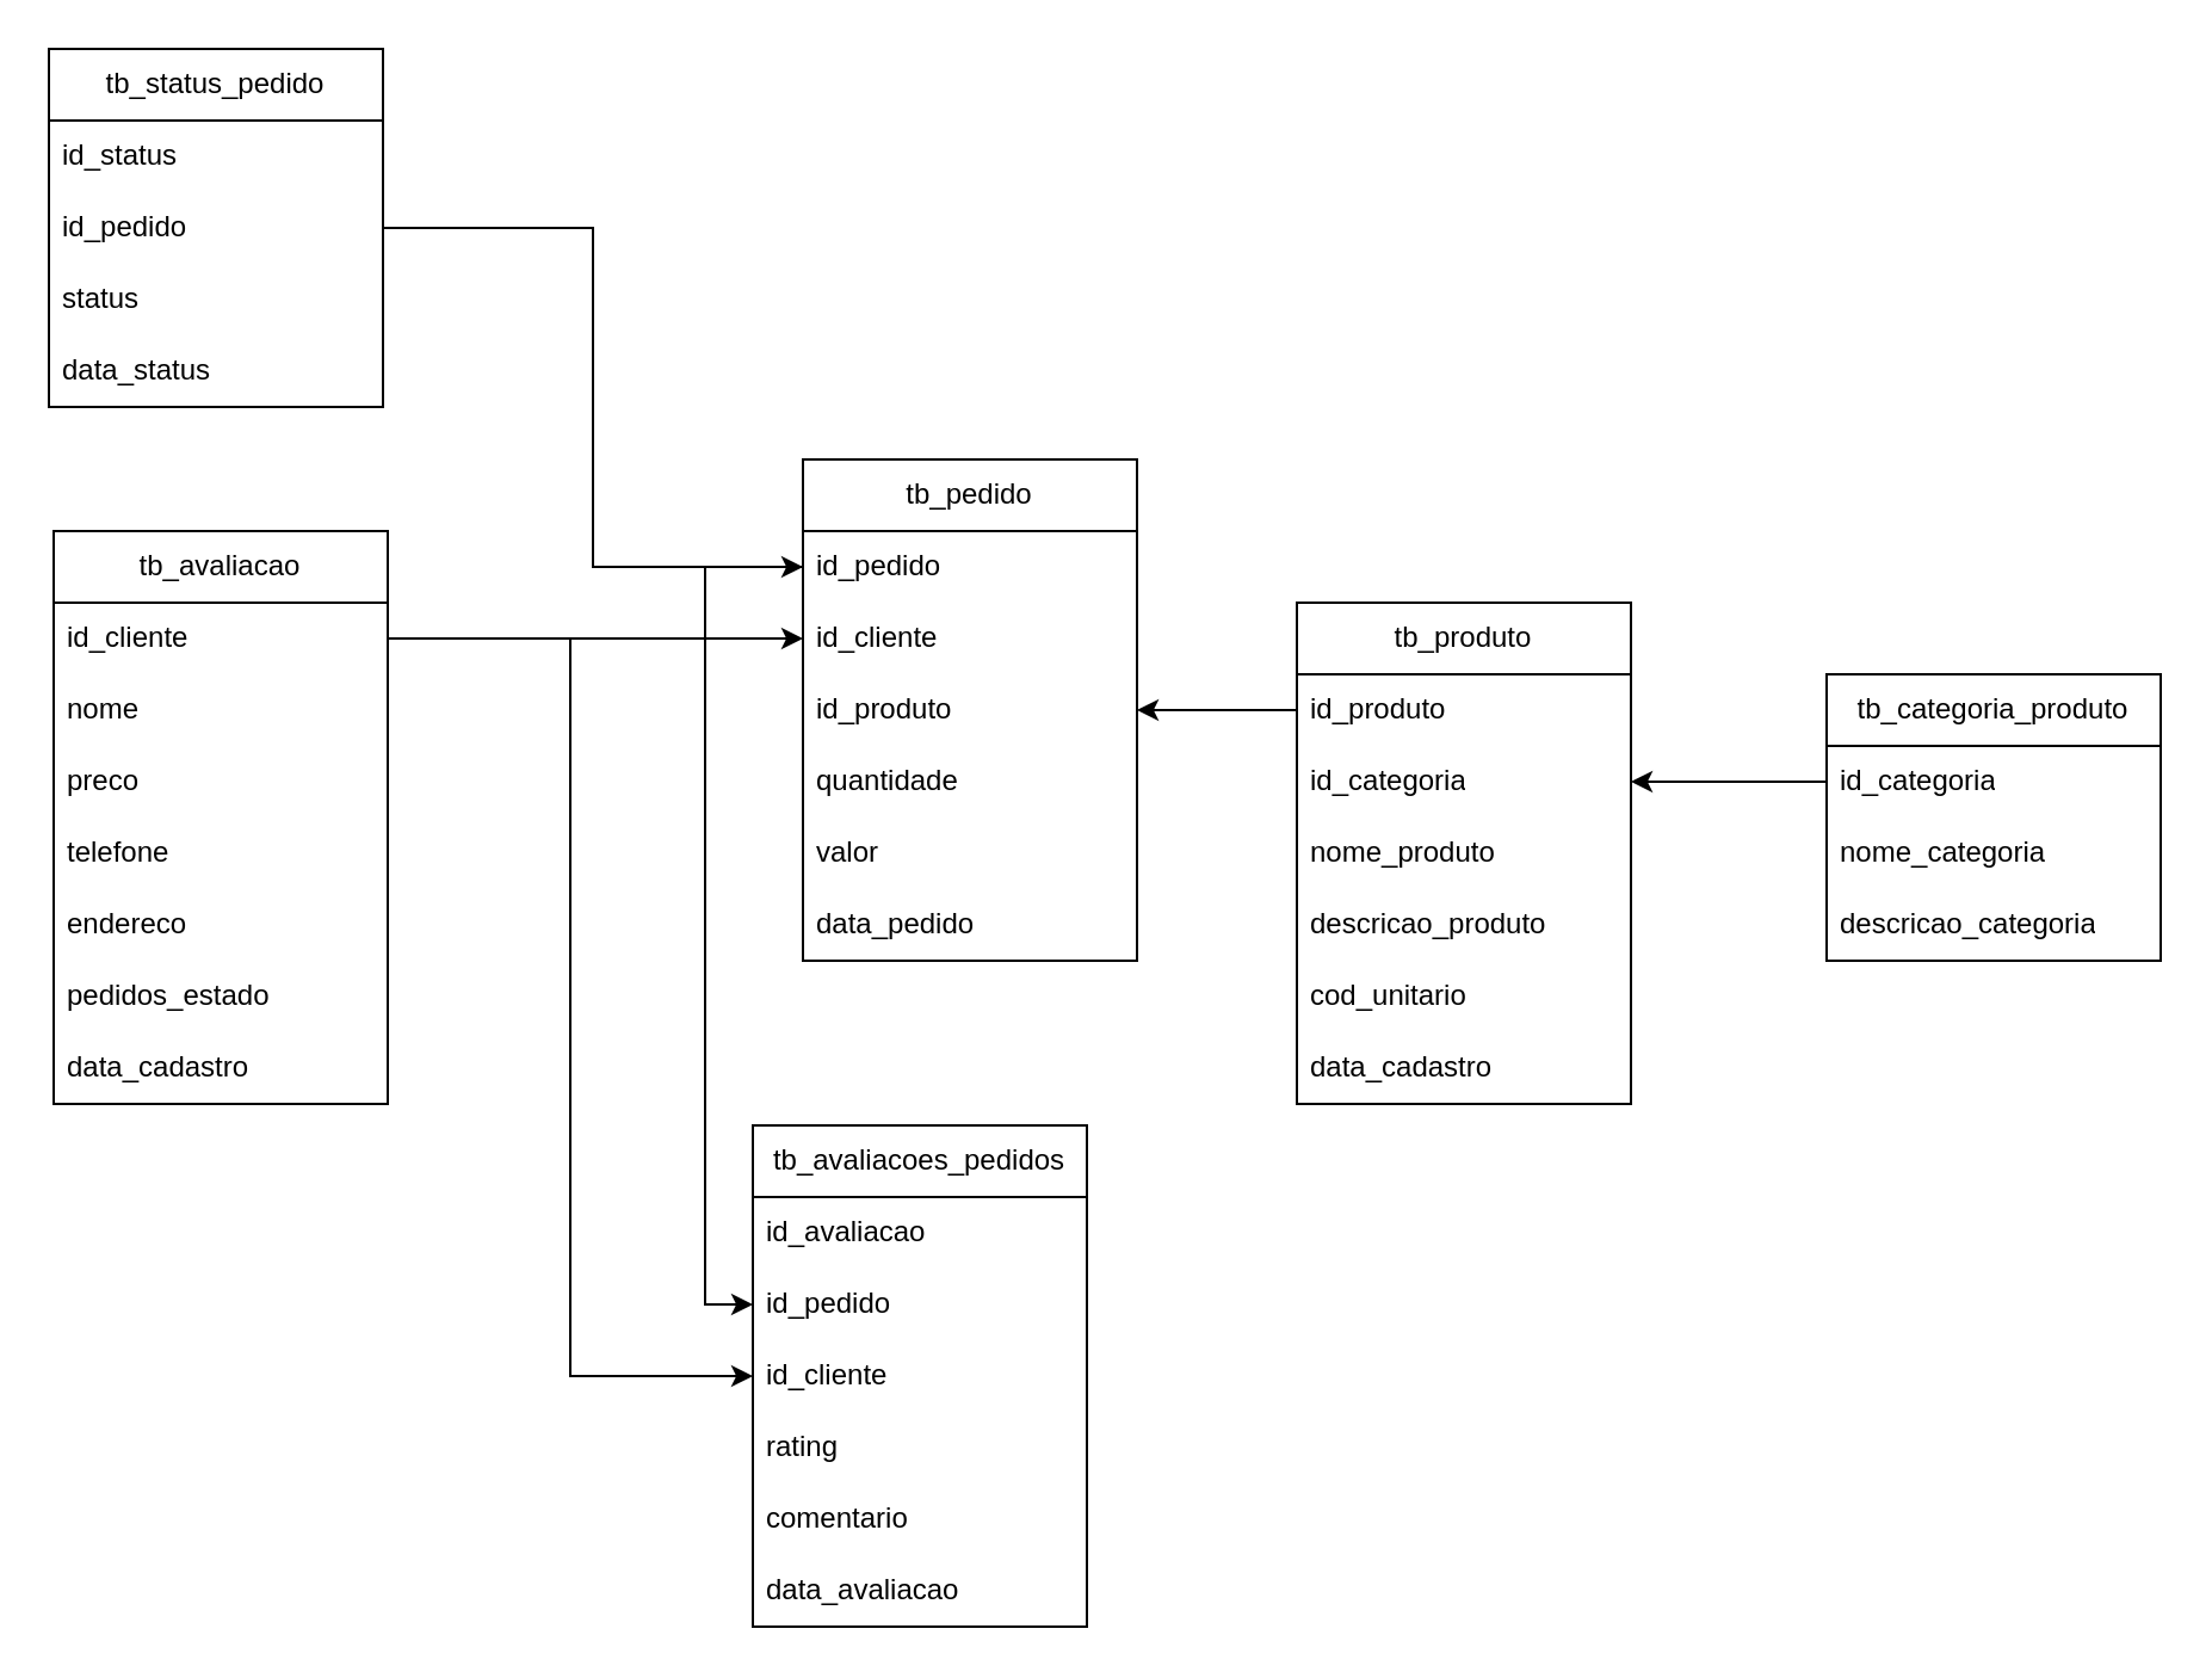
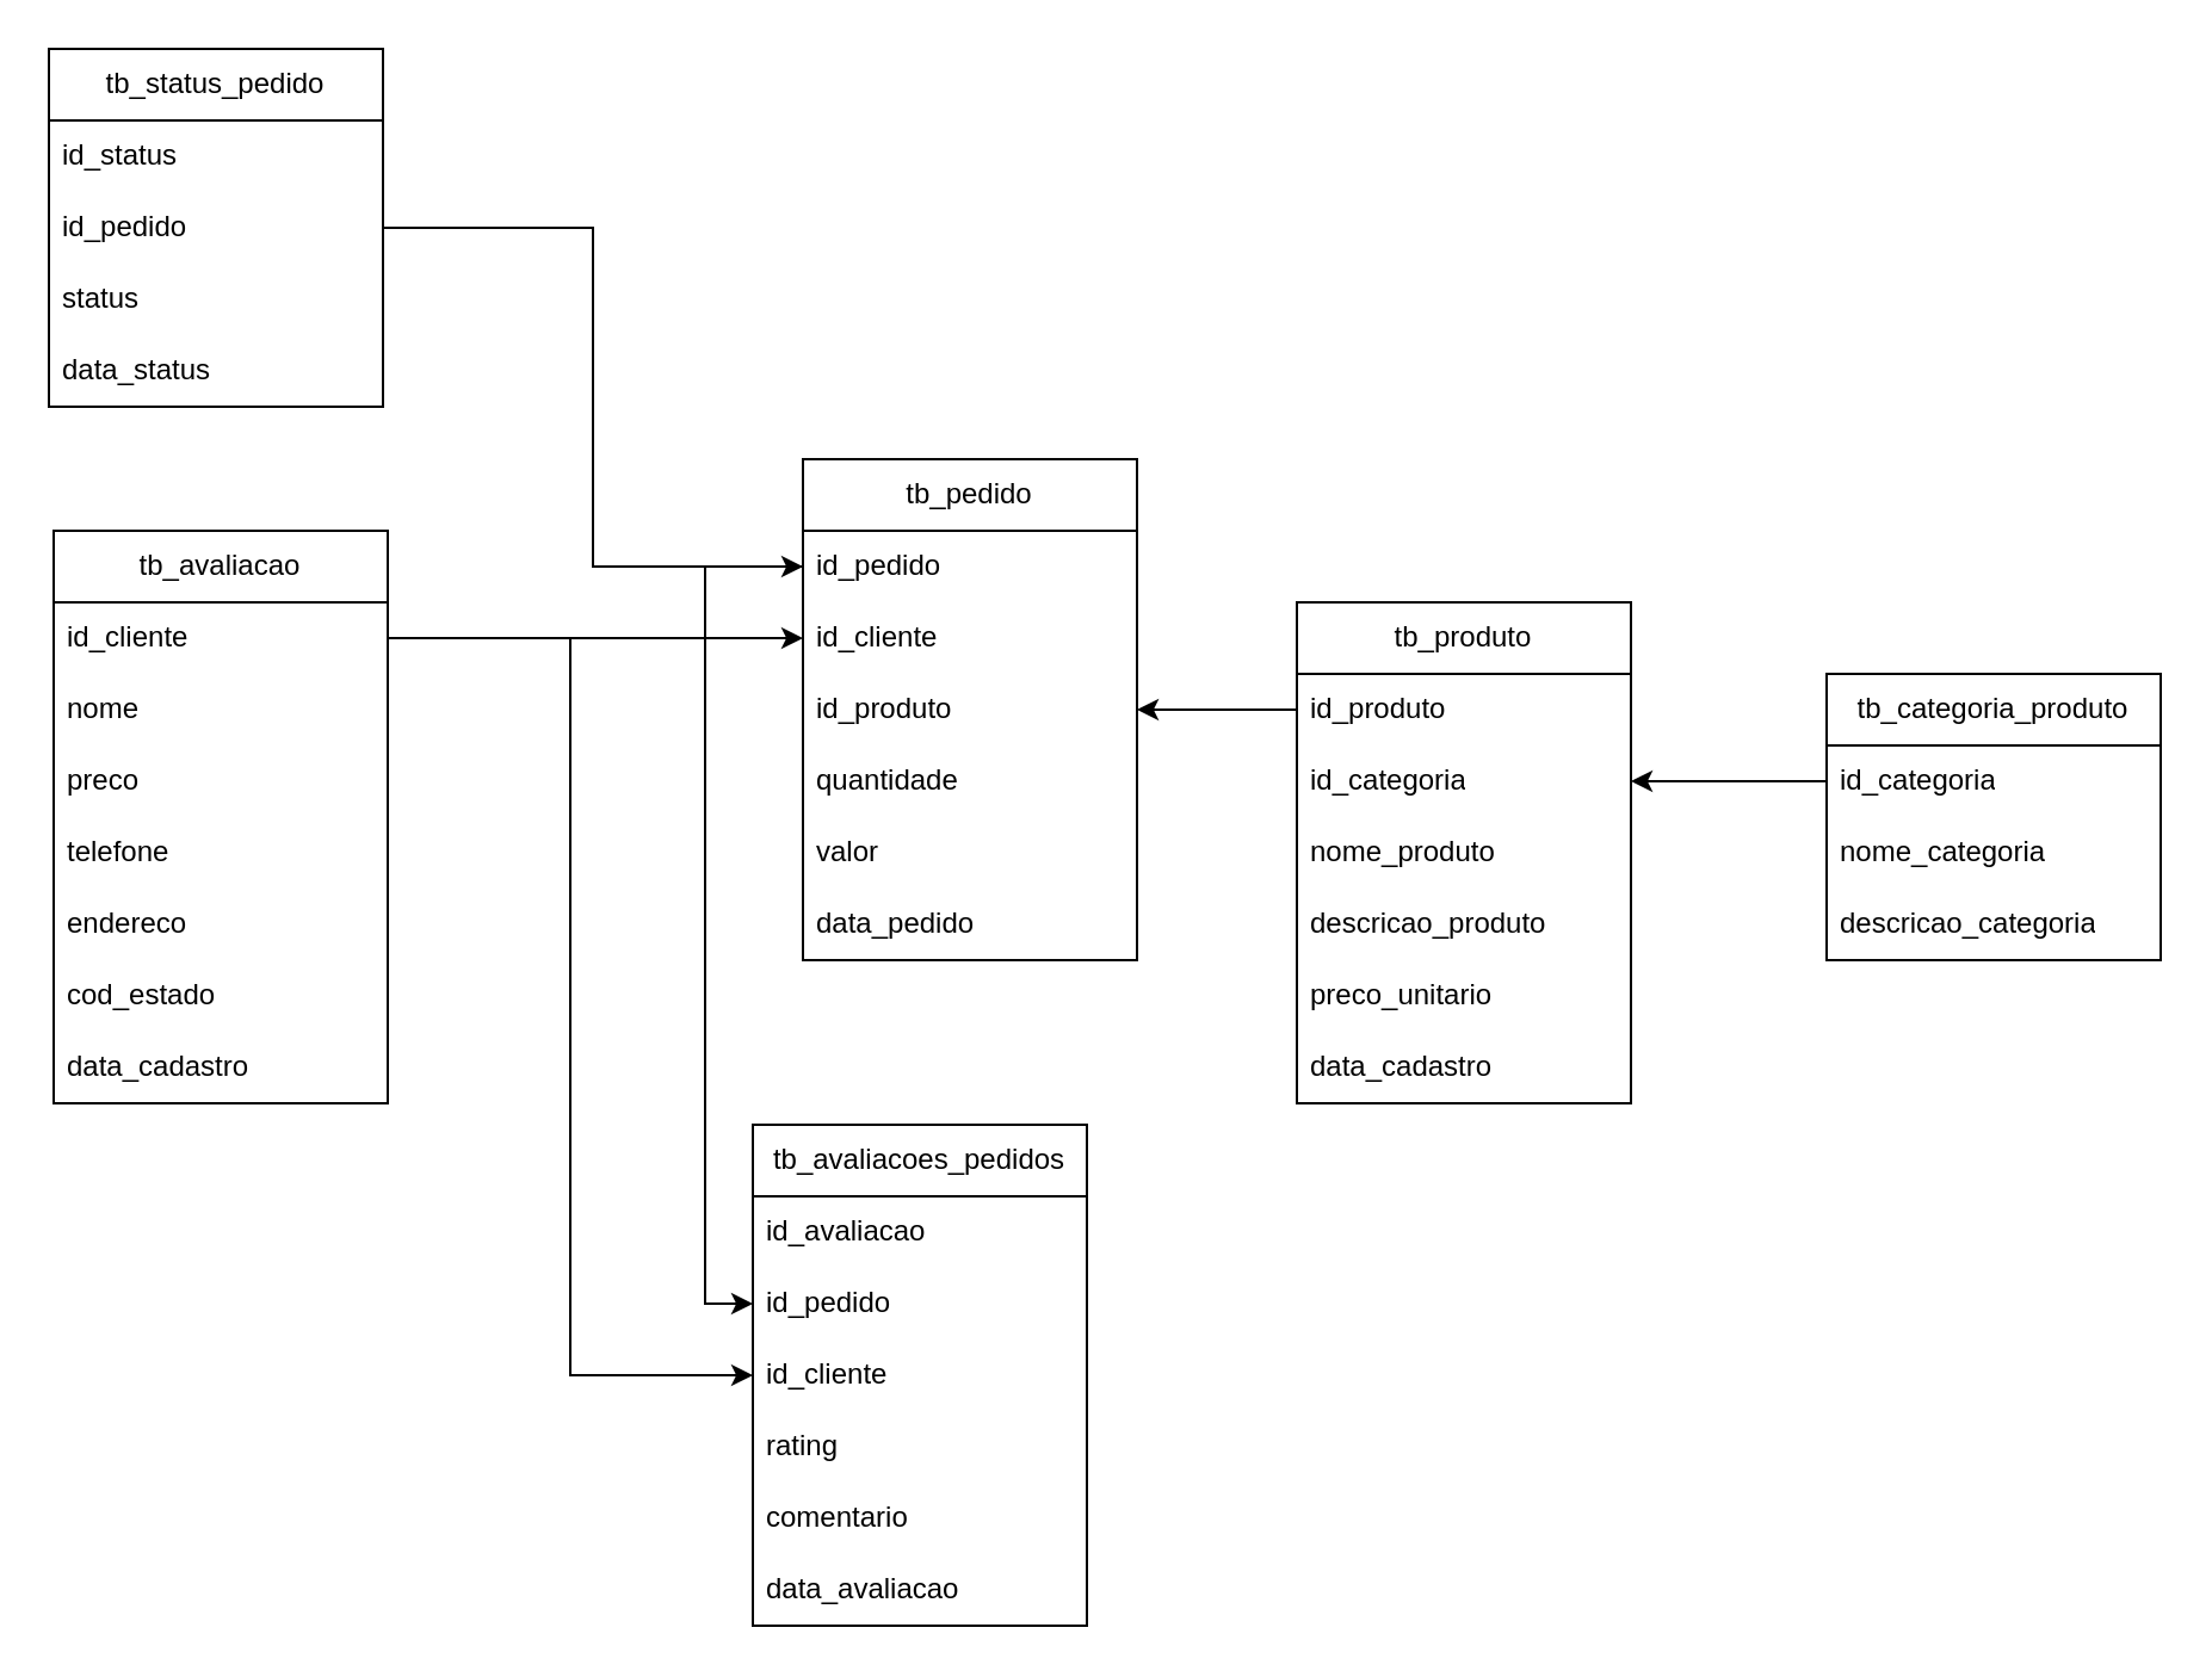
  <mxCell id="0" />
  <mxCell id="1" parent="0" />
  <mxCell id="2" value="tb_avaliacao" style="swimlane;fontStyle=0;childLayout=stackLayout;horizontal=1;startSize=30;horizontalStack=0;resizeParent=1;resizeParentMax=0;resizeLast=0;collapsible=1;marginBottom=0;whiteSpace=wrap;html=1;" vertex="1" parent="1"><mxGeometry x="22" y="222" width="140" height="240" as="geometry" /></mxCell>
  <mxCell id="3" value="id_cliente" style="text;strokeColor=none;fillColor=none;align=left;verticalAlign=middle;spacingLeft=4;spacingRight=4;overflow=hidden;points=[[0,0.5],[1,0.5]];portConstraint=eastwest;rotatable=0;whiteSpace=wrap;html=1;" vertex="1" parent="2"><mxGeometry y="30" width="140" height="30" as="geometry" /></mxCell>
  <mxCell id="4" value="nome" style="text;strokeColor=none;fillColor=none;align=left;verticalAlign=middle;spacingLeft=4;spacingRight=4;overflow=hidden;points=[[0,0.5],[1,0.5]];portConstraint=eastwest;rotatable=0;whiteSpace=wrap;html=1;" vertex="1" parent="2"><mxGeometry y="60" width="140" height="30" as="geometry" /></mxCell>
  <mxCell id="5" value="preco" style="text;strokeColor=none;fillColor=none;align=left;verticalAlign=middle;spacingLeft=4;spacingRight=4;overflow=hidden;points=[[0,0.5],[1,0.5]];portConstraint=eastwest;rotatable=0;whiteSpace=wrap;html=1;" vertex="1" parent="2"><mxGeometry y="90" width="140" height="30" as="geometry" /></mxCell>
  <mxCell id="6" value="telefone" style="text;strokeColor=none;fillColor=none;align=left;verticalAlign=middle;spacingLeft=4;spacingRight=4;overflow=hidden;points=[[0,0.5],[1,0.5]];portConstraint=eastwest;rotatable=0;whiteSpace=wrap;html=1;" vertex="1" parent="2"><mxGeometry y="120" width="140" height="30" as="geometry" /></mxCell>
  <mxCell id="7" value="endereco" style="text;strokeColor=none;fillColor=none;align=left;verticalAlign=middle;spacingLeft=4;spacingRight=4;overflow=hidden;points=[[0,0.5],[1,0.5]];portConstraint=eastwest;rotatable=0;whiteSpace=wrap;html=1;" vertex="1" parent="2"><mxGeometry y="150" width="140" height="30" as="geometry" /></mxCell>
- <mxCell id="8" value="pedidos_estado" style="text;strokeColor=none;fillColor=none;align=left;verticalAlign=middle;spacingLeft=4;spacingRight=4;overflow=hidden;points=[[0,0.5],[1,0.5]];portConstraint=eastwest;rotatable=0;whiteSpace=wrap;html=1;" vertex="1" parent="2"><mxGeometry y="180" width="140" height="30" as="geometry" /></mxCell>
+ <mxCell id="8" value="cod_estado" style="text;strokeColor=none;fillColor=none;align=left;verticalAlign=middle;spacingLeft=4;spacingRight=4;overflow=hidden;points=[[0,0.5],[1,0.5]];portConstraint=eastwest;rotatable=0;whiteSpace=wrap;html=1;" vertex="1" parent="2"><mxGeometry y="180" width="140" height="30" as="geometry" /></mxCell>
  <mxCell id="9" value="data_cadastro" style="text;strokeColor=none;fillColor=none;align=left;verticalAlign=middle;spacingLeft=4;spacingRight=4;overflow=hidden;points=[[0,0.5],[1,0.5]];portConstraint=eastwest;rotatable=0;whiteSpace=wrap;html=1;" vertex="1" parent="2"><mxGeometry y="210" width="140" height="30" as="geometry" /></mxCell>
  <mxCell id="10" value="tb_produto" style="swimlane;fontStyle=0;childLayout=stackLayout;horizontal=1;startSize=30;horizontalStack=0;resizeParent=1;resizeParentMax=0;resizeLast=0;collapsible=1;marginBottom=0;whiteSpace=wrap;html=1;" vertex="1" parent="1"><mxGeometry x="543" y="252" width="140" height="210" as="geometry" /></mxCell>
  <mxCell id="11" value="id_produto" style="text;strokeColor=none;fillColor=none;align=left;verticalAlign=middle;spacingLeft=4;spacingRight=4;overflow=hidden;points=[[0,0.5],[1,0.5]];portConstraint=eastwest;rotatable=0;whiteSpace=wrap;html=1;" vertex="1" parent="10"><mxGeometry y="30" width="140" height="30" as="geometry" /></mxCell>
  <mxCell id="12" value="id_categoria" style="text;strokeColor=none;fillColor=none;align=left;verticalAlign=middle;spacingLeft=4;spacingRight=4;overflow=hidden;points=[[0,0.5],[1,0.5]];portConstraint=eastwest;rotatable=0;whiteSpace=wrap;html=1;" vertex="1" parent="10"><mxGeometry y="60" width="140" height="30" as="geometry" /></mxCell>
  <mxCell id="13" value="nome_produto" style="text;strokeColor=none;fillColor=none;align=left;verticalAlign=middle;spacingLeft=4;spacingRight=4;overflow=hidden;points=[[0,0.5],[1,0.5]];portConstraint=eastwest;rotatable=0;whiteSpace=wrap;html=1;" vertex="1" parent="10"><mxGeometry y="90" width="140" height="30" as="geometry" /></mxCell>
  <mxCell id="14" value="descricao_produto" style="text;strokeColor=none;fillColor=none;align=left;verticalAlign=middle;spacingLeft=4;spacingRight=4;overflow=hidden;points=[[0,0.5],[1,0.5]];portConstraint=eastwest;rotatable=0;whiteSpace=wrap;html=1;" vertex="1" parent="10"><mxGeometry y="120" width="140" height="30" as="geometry" /></mxCell>
- <mxCell id="15" value="cod_unitario" style="text;strokeColor=none;fillColor=none;align=left;verticalAlign=middle;spacingLeft=4;spacingRight=4;overflow=hidden;points=[[0,0.5],[1,0.5]];portConstraint=eastwest;rotatable=0;whiteSpace=wrap;html=1;" vertex="1" parent="10"><mxGeometry y="150" width="140" height="30" as="geometry" /></mxCell>
+ <mxCell id="15" value="preco_unitario" style="text;strokeColor=none;fillColor=none;align=left;verticalAlign=middle;spacingLeft=4;spacingRight=4;overflow=hidden;points=[[0,0.5],[1,0.5]];portConstraint=eastwest;rotatable=0;whiteSpace=wrap;html=1;" vertex="1" parent="10"><mxGeometry y="150" width="140" height="30" as="geometry" /></mxCell>
  <mxCell id="16" value="data_cadastro" style="text;strokeColor=none;fillColor=none;align=left;verticalAlign=middle;spacingLeft=4;spacingRight=4;overflow=hidden;points=[[0,0.5],[1,0.5]];portConstraint=eastwest;rotatable=0;whiteSpace=wrap;html=1;" vertex="1" parent="10"><mxGeometry y="180" width="140" height="30" as="geometry" /></mxCell>
  <mxCell id="17" value="tb_categoria_produto" style="swimlane;fontStyle=0;childLayout=stackLayout;horizontal=1;startSize=30;horizontalStack=0;resizeParent=1;resizeParentMax=0;resizeLast=0;collapsible=1;marginBottom=0;whiteSpace=wrap;html=1;" vertex="1" parent="1"><mxGeometry x="765" y="282" width="140" height="120" as="geometry" /></mxCell>
  <mxCell id="18" value="id_categoria" style="text;strokeColor=none;fillColor=none;align=left;verticalAlign=middle;spacingLeft=4;spacingRight=4;overflow=hidden;points=[[0,0.5],[1,0.5]];portConstraint=eastwest;rotatable=0;whiteSpace=wrap;html=1;" vertex="1" parent="17"><mxGeometry y="30" width="140" height="30" as="geometry" /></mxCell>
  <mxCell id="19" value="nome_categoria" style="text;strokeColor=none;fillColor=none;align=left;verticalAlign=middle;spacingLeft=4;spacingRight=4;overflow=hidden;points=[[0,0.5],[1,0.5]];portConstraint=eastwest;rotatable=0;whiteSpace=wrap;html=1;" vertex="1" parent="17"><mxGeometry y="60" width="140" height="30" as="geometry" /></mxCell>
  <mxCell id="20" value="descricao_categoria" style="text;strokeColor=none;fillColor=none;align=left;verticalAlign=middle;spacingLeft=4;spacingRight=4;overflow=hidden;points=[[0,0.5],[1,0.5]];portConstraint=eastwest;rotatable=0;whiteSpace=wrap;html=1;" vertex="1" parent="17"><mxGeometry y="90" width="140" height="30" as="geometry" /></mxCell>
  <mxCell id="21" value="tb_pedido" style="swimlane;fontStyle=0;childLayout=stackLayout;horizontal=1;startSize=30;horizontalStack=0;resizeParent=1;resizeParentMax=0;resizeLast=0;collapsible=1;marginBottom=0;whiteSpace=wrap;html=1;" vertex="1" parent="1"><mxGeometry x="336" y="192" width="140" height="210" as="geometry" /></mxCell>
  <mxCell id="22" value="id_pedido" style="text;strokeColor=none;fillColor=none;align=left;verticalAlign=middle;spacingLeft=4;spacingRight=4;overflow=hidden;points=[[0,0.5],[1,0.5]];portConstraint=eastwest;rotatable=0;whiteSpace=wrap;html=1;" vertex="1" parent="21"><mxGeometry y="30" width="140" height="30" as="geometry" /></mxCell>
  <mxCell id="23" value="id_cliente" style="text;strokeColor=none;fillColor=none;align=left;verticalAlign=middle;spacingLeft=4;spacingRight=4;overflow=hidden;points=[[0,0.5],[1,0.5]];portConstraint=eastwest;rotatable=0;whiteSpace=wrap;html=1;" vertex="1" parent="21"><mxGeometry y="60" width="140" height="30" as="geometry" /></mxCell>
  <mxCell id="24" value="id_produto" style="text;strokeColor=none;fillColor=none;align=left;verticalAlign=middle;spacingLeft=4;spacingRight=4;overflow=hidden;points=[[0,0.5],[1,0.5]];portConstraint=eastwest;rotatable=0;whiteSpace=wrap;html=1;" vertex="1" parent="21"><mxGeometry y="90" width="140" height="30" as="geometry" /></mxCell>
  <mxCell id="25" value="quantidade" style="text;strokeColor=none;fillColor=none;align=left;verticalAlign=middle;spacingLeft=4;spacingRight=4;overflow=hidden;points=[[0,0.5],[1,0.5]];portConstraint=eastwest;rotatable=0;whiteSpace=wrap;html=1;" vertex="1" parent="21"><mxGeometry y="120" width="140" height="30" as="geometry" /></mxCell>
  <mxCell id="26" value="valor" style="text;strokeColor=none;fillColor=none;align=left;verticalAlign=middle;spacingLeft=4;spacingRight=4;overflow=hidden;points=[[0,0.5],[1,0.5]];portConstraint=eastwest;rotatable=0;whiteSpace=wrap;html=1;" vertex="1" parent="21"><mxGeometry y="150" width="140" height="30" as="geometry" /></mxCell>
  <mxCell id="27" value="data_pedido" style="text;strokeColor=none;fillColor=none;align=left;verticalAlign=middle;spacingLeft=4;spacingRight=4;overflow=hidden;points=[[0,0.5],[1,0.5]];portConstraint=eastwest;rotatable=0;whiteSpace=wrap;html=1;" vertex="1" parent="21"><mxGeometry y="180" width="140" height="30" as="geometry" /></mxCell>
  <mxCell id="28" value="tb_status_pedido" style="swimlane;fontStyle=0;childLayout=stackLayout;horizontal=1;startSize=30;horizontalStack=0;resizeParent=1;resizeParentMax=0;resizeLast=0;collapsible=1;marginBottom=0;whiteSpace=wrap;html=1;" vertex="1" parent="1"><mxGeometry x="20" y="20" width="140" height="150" as="geometry" /></mxCell>
  <mxCell id="29" value="id_status" style="text;strokeColor=none;fillColor=none;align=left;verticalAlign=middle;spacingLeft=4;spacingRight=4;overflow=hidden;points=[[0,0.5],[1,0.5]];portConstraint=eastwest;rotatable=0;whiteSpace=wrap;html=1;" vertex="1" parent="28"><mxGeometry y="30" width="140" height="30" as="geometry" /></mxCell>
  <mxCell id="30" value="id_pedido" style="text;strokeColor=none;fillColor=none;align=left;verticalAlign=middle;spacingLeft=4;spacingRight=4;overflow=hidden;points=[[0,0.5],[1,0.5]];portConstraint=eastwest;rotatable=0;whiteSpace=wrap;html=1;" vertex="1" parent="28"><mxGeometry y="60" width="140" height="30" as="geometry" /></mxCell>
  <mxCell id="31" value="status" style="text;strokeColor=none;fillColor=none;align=left;verticalAlign=middle;spacingLeft=4;spacingRight=4;overflow=hidden;points=[[0,0.5],[1,0.5]];portConstraint=eastwest;rotatable=0;whiteSpace=wrap;html=1;" vertex="1" parent="28"><mxGeometry y="90" width="140" height="30" as="geometry" /></mxCell>
  <mxCell id="32" value="data_status" style="text;strokeColor=none;fillColor=none;align=left;verticalAlign=middle;spacingLeft=4;spacingRight=4;overflow=hidden;points=[[0,0.5],[1,0.5]];portConstraint=eastwest;rotatable=0;whiteSpace=wrap;html=1;" vertex="1" parent="28"><mxGeometry y="120" width="140" height="30" as="geometry" /></mxCell>
  <mxCell id="33" value="tb_avaliacoes_pedidos" style="swimlane;fontStyle=0;childLayout=stackLayout;horizontal=1;startSize=30;horizontalStack=0;resizeParent=1;resizeParentMax=0;resizeLast=0;collapsible=1;marginBottom=0;whiteSpace=wrap;html=1;" vertex="1" parent="1"><mxGeometry x="315" y="471" width="140" height="210" as="geometry" /></mxCell>
  <mxCell id="34" value="id_avaliacao" style="text;strokeColor=none;fillColor=none;align=left;verticalAlign=middle;spacingLeft=4;spacingRight=4;overflow=hidden;points=[[0,0.5],[1,0.5]];portConstraint=eastwest;rotatable=0;whiteSpace=wrap;html=1;" vertex="1" parent="33"><mxGeometry y="30" width="140" height="30" as="geometry" /></mxCell>
  <mxCell id="35" value="id_pedido" style="text;strokeColor=none;fillColor=none;align=left;verticalAlign=middle;spacingLeft=4;spacingRight=4;overflow=hidden;points=[[0,0.5],[1,0.5]];portConstraint=eastwest;rotatable=0;whiteSpace=wrap;html=1;" vertex="1" parent="33"><mxGeometry y="60" width="140" height="30" as="geometry" /></mxCell>
  <mxCell id="36" value="id_cliente" style="text;strokeColor=none;fillColor=none;align=left;verticalAlign=middle;spacingLeft=4;spacingRight=4;overflow=hidden;points=[[0,0.5],[1,0.5]];portConstraint=eastwest;rotatable=0;whiteSpace=wrap;html=1;" vertex="1" parent="33"><mxGeometry y="90" width="140" height="30" as="geometry" /></mxCell>
  <mxCell id="37" value="rating" style="text;strokeColor=none;fillColor=none;align=left;verticalAlign=middle;spacingLeft=4;spacingRight=4;overflow=hidden;points=[[0,0.5],[1,0.5]];portConstraint=eastwest;rotatable=0;whiteSpace=wrap;html=1;" vertex="1" parent="33"><mxGeometry y="120" width="140" height="30" as="geometry" /></mxCell>
  <mxCell id="38" value="comentario" style="text;strokeColor=none;fillColor=none;align=left;verticalAlign=middle;spacingLeft=4;spacingRight=4;overflow=hidden;points=[[0,0.5],[1,0.5]];portConstraint=eastwest;rotatable=0;whiteSpace=wrap;html=1;" vertex="1" parent="33"><mxGeometry y="150" width="140" height="30" as="geometry" /></mxCell>
  <mxCell id="39" value="data_avaliacao" style="text;strokeColor=none;fillColor=none;align=left;verticalAlign=middle;spacingLeft=4;spacingRight=4;overflow=hidden;points=[[0,0.5],[1,0.5]];portConstraint=eastwest;rotatable=0;whiteSpace=wrap;html=1;" vertex="1" parent="33"><mxGeometry y="180" width="140" height="30" as="geometry" /></mxCell>
  <mxCell id="40" style="edgeStyle=orthogonalEdgeStyle;rounded=0;orthogonalLoop=1;jettySize=auto;html=1;entryX=0;entryY=0.5;entryDx=0;entryDy=0;" edge="1" parent="1" source="3" target="23"><mxGeometry relative="1" as="geometry" /></mxCell>
  <mxCell id="41" style="edgeStyle=orthogonalEdgeStyle;rounded=0;orthogonalLoop=1;jettySize=auto;html=1;" edge="1" parent="1" source="11" target="24"><mxGeometry relative="1" as="geometry" /></mxCell>
  <mxCell id="42" style="edgeStyle=orthogonalEdgeStyle;rounded=0;orthogonalLoop=1;jettySize=auto;html=1;" edge="1" parent="1" source="18" target="12"><mxGeometry relative="1" as="geometry" /></mxCell>
  <mxCell id="43" style="edgeStyle=orthogonalEdgeStyle;rounded=0;orthogonalLoop=1;jettySize=auto;html=1;entryX=0;entryY=0.5;entryDx=0;entryDy=0;" edge="1" parent="1" source="3" target="36"><mxGeometry relative="1" as="geometry" /></mxCell>
  <mxCell id="44" style="edgeStyle=orthogonalEdgeStyle;rounded=0;orthogonalLoop=1;jettySize=auto;html=1;entryX=0;entryY=0.5;entryDx=0;entryDy=0;" edge="1" parent="1" source="22" target="35"><mxGeometry relative="1" as="geometry" /></mxCell>
  <mxCell id="45" style="edgeStyle=orthogonalEdgeStyle;rounded=0;orthogonalLoop=1;jettySize=auto;html=1;entryX=0;entryY=0.5;entryDx=0;entryDy=0;" edge="1" parent="1" source="30" target="22"><mxGeometry relative="1" as="geometry" /></mxCell>
